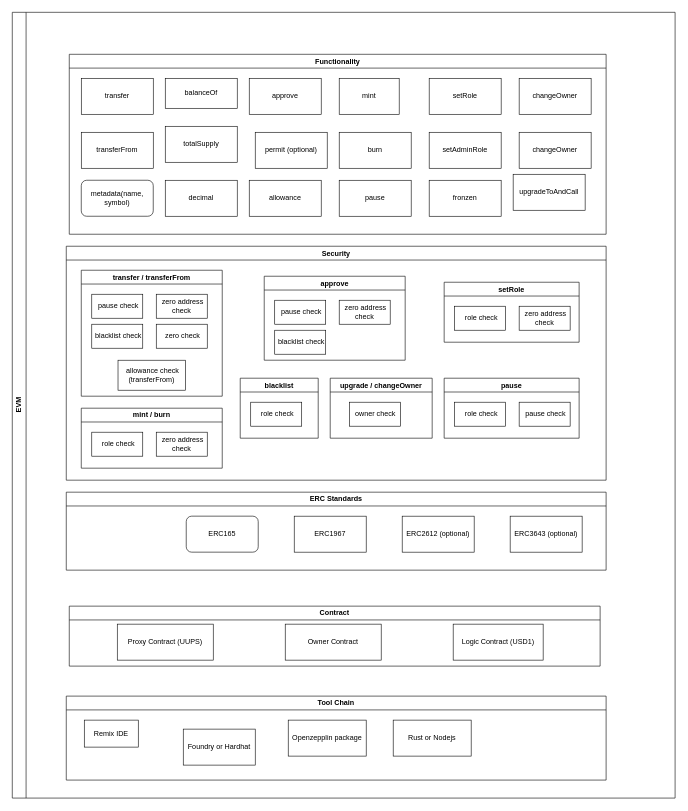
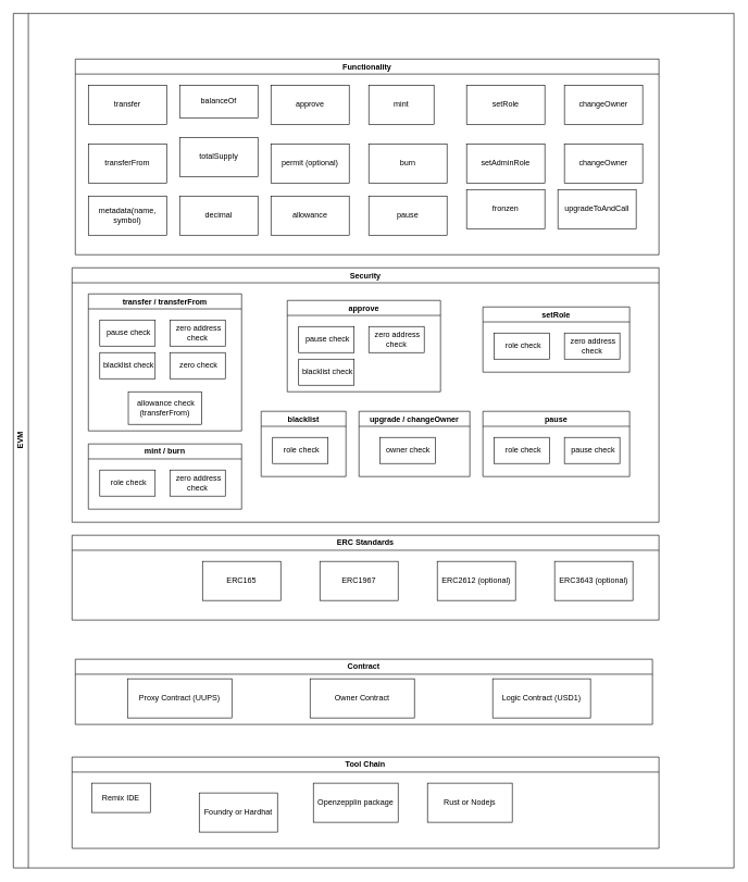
  <mxCell id="0" />
  <mxCell id="1" parent="0" />
  <mxCell id="2" value="EVM" style="swimlane;horizontal=0;whiteSpace=wrap;html=1;" parent="1" vertex="1"><mxGeometry x="20" y="20" width="1105" height="1310" as="geometry" /></mxCell>
  <mxCell id="3" value="Functionality" style="swimlane;whiteSpace=wrap;html=1;" parent="2" vertex="1"><mxGeometry x="95" y="70" width="895" height="300" as="geometry" /></mxCell>
  <mxCell id="4" value="transfer" style="rounded=0;whiteSpace=wrap;html=1;" parent="3" vertex="1"><mxGeometry x="20" y="40" width="120" height="60" as="geometry" /></mxCell>
  <mxCell id="5" value="balanceOf" style="rounded=0;whiteSpace=wrap;html=1;" parent="3" vertex="1"><mxGeometry x="160" y="40" width="120" height="50" as="geometry" /></mxCell>
  <mxCell id="6" value="approve" style="rounded=0;whiteSpace=wrap;html=1;" parent="3" vertex="1"><mxGeometry x="300" y="40" width="120" height="60" as="geometry" /></mxCell>
  <mxCell id="7" value="transferFrom" style="rounded=0;whiteSpace=wrap;html=1;" parent="3" vertex="1"><mxGeometry x="20" y="130" width="120" height="60" as="geometry" /></mxCell>
- <mxCell id="8" value="permit (optional)" style="rounded=0;whiteSpace=wrap;html=1;" parent="3" vertex="1"><mxGeometry x="310" y="130" width="120" height="60" as="geometry" /></mxCell>
+ <mxCell id="8" value="permit (optional)" style="rounded=0;whiteSpace=wrap;html=1;" parent="3" vertex="1"><mxGeometry x="300" y="130" width="120" height="60" as="geometry" /></mxCell>
  <mxCell id="9" value="mint" style="rounded=0;whiteSpace=wrap;html=1;" vertex="1" parent="3"><mxGeometry x="450" y="40" width="100" height="60" as="geometry" /></mxCell>
  <mxCell id="10" value="burn" style="rounded=0;whiteSpace=wrap;html=1;" vertex="1" parent="3"><mxGeometry x="450" y="130" width="120" height="60" as="geometry" /></mxCell>
  <mxCell id="11" value="totalSupply" style="rounded=0;whiteSpace=wrap;html=1;" vertex="1" parent="3"><mxGeometry x="160" y="120" width="120" height="60" as="geometry" /></mxCell>
  <mxCell id="12" value="setRole" style="rounded=0;whiteSpace=wrap;html=1;" vertex="1" parent="3"><mxGeometry x="600" y="40" width="120" height="60" as="geometry" /></mxCell>
  <mxCell id="13" value="upgradeToAndCall" style="rounded=0;whiteSpace=wrap;html=1;" vertex="1" parent="3"><mxGeometry x="740" y="200" width="120" height="60" as="geometry" /></mxCell>
  <mxCell id="14" value="changeOwner" style="rounded=0;whiteSpace=wrap;html=1;" vertex="1" parent="3"><mxGeometry x="750" y="40" width="120" height="60" as="geometry" /></mxCell>
  <mxCell id="15" value="allowance" style="rounded=0;whiteSpace=wrap;html=1;" vertex="1" parent="3"><mxGeometry x="300" y="210" width="120" height="60" as="geometry" /></mxCell>
  <mxCell id="16" value="pause" style="rounded=0;whiteSpace=wrap;html=1;" vertex="1" parent="3"><mxGeometry x="450" y="210" width="120" height="60" as="geometry" /></mxCell>
  <mxCell id="17" value="changeOwner" style="rounded=0;whiteSpace=wrap;html=1;" vertex="1" parent="3"><mxGeometry x="750" y="130" width="120" height="60" as="geometry" /></mxCell>
  <mxCell id="18" value="decimal" style="rounded=0;whiteSpace=wrap;html=1;" vertex="1" parent="3"><mxGeometry x="160" y="210" width="120" height="60" as="geometry" /></mxCell>
- <mxCell id="19" value="metadata(name, symbol)" style="whiteSpace=wrap;html=1;rounded=1;" vertex="1" parent="3"><mxGeometry x="20" y="210" width="120" height="60" as="geometry" /></mxCell>
+ <mxCell id="19" value="metadata(name, symbol)" style="rounded=0;whiteSpace=wrap;html=1;" vertex="1" parent="3"><mxGeometry x="20" y="210" width="120" height="60" as="geometry" /></mxCell>
  <mxCell id="20" value="setAdminRole" style="rounded=0;whiteSpace=wrap;html=1;" vertex="1" parent="3"><mxGeometry x="600" y="130" width="120" height="60" as="geometry" /></mxCell>
- <mxCell id="21" value="fronzen" style="rounded=0;whiteSpace=wrap;html=1;" vertex="1" parent="3"><mxGeometry x="600" y="210" width="120" height="60" as="geometry" /></mxCell>
+ <mxCell id="21" value="fronzen" style="rounded=0;whiteSpace=wrap;html=1;" vertex="1" parent="3"><mxGeometry x="600" y="200" width="120" height="60" as="geometry" /></mxCell>
  <mxCell id="22" value="ERC Standards" style="swimlane;whiteSpace=wrap;html=1;" parent="2" vertex="1"><mxGeometry x="90" y="800" width="900" height="130" as="geometry" /></mxCell>
- <mxCell id="23" value="ERC165" style="whiteSpace=wrap;html=1;rounded=1;" parent="22" vertex="1"><mxGeometry x="200" y="40" width="120" height="60" as="geometry" /></mxCell>
+ <mxCell id="23" value="ERC165" style="rounded=0;whiteSpace=wrap;html=1;" parent="22" vertex="1"><mxGeometry x="200" y="40" width="120" height="60" as="geometry" /></mxCell>
  <mxCell id="24" value="ERC1967" style="rounded=0;whiteSpace=wrap;html=1;" parent="22" vertex="1"><mxGeometry x="380" y="40" width="120" height="60" as="geometry" /></mxCell>
  <mxCell id="25" value="ERC3643 (optional)" style="rounded=0;whiteSpace=wrap;html=1;" parent="22" vertex="1"><mxGeometry x="740" y="40" width="120" height="60" as="geometry" /></mxCell>
  <mxCell id="26" value="ERC2612 (optional)" style="rounded=0;whiteSpace=wrap;html=1;" parent="22" vertex="1"><mxGeometry x="560" y="40" width="120" height="60" as="geometry" /></mxCell>
  <mxCell id="27" value="Contract" style="swimlane;whiteSpace=wrap;html=1;" vertex="1" parent="2"><mxGeometry x="95" y="990" width="885" height="100" as="geometry" /></mxCell>
  <mxCell id="28" value="Proxy Contract (UUPS)" style="rounded=0;whiteSpace=wrap;html=1;" vertex="1" parent="27"><mxGeometry x="80" y="30" width="160" height="60" as="geometry" /></mxCell>
  <mxCell id="29" value="Logic Contract (USD1)" style="rounded=0;whiteSpace=wrap;html=1;" vertex="1" parent="27"><mxGeometry x="640" y="30" width="150" height="60" as="geometry" /></mxCell>
  <mxCell id="30" value="Owner Contract" style="rounded=0;whiteSpace=wrap;html=1;" vertex="1" parent="27"><mxGeometry x="360" y="30" width="160" height="60" as="geometry" /></mxCell>
  <mxCell id="31" value="Tool Chain" style="swimlane;whiteSpace=wrap;html=1;" parent="2" vertex="1"><mxGeometry x="90" y="1140" width="900" height="140" as="geometry" /></mxCell>
  <mxCell id="32" value="Remix IDE" style="rounded=0;whiteSpace=wrap;html=1;" parent="31" vertex="1"><mxGeometry x="30" y="40" width="90" height="45" as="geometry" /></mxCell>
  <mxCell id="33" value="Foundry or Hardhat" style="rounded=0;whiteSpace=wrap;html=1;" parent="31" vertex="1"><mxGeometry x="195" y="55" width="120" height="60" as="geometry" /></mxCell>
  <mxCell id="34" value="Openzepplin package" style="rounded=0;whiteSpace=wrap;html=1;" parent="31" vertex="1"><mxGeometry x="370" y="40" width="130" height="60" as="geometry" /></mxCell>
  <mxCell id="35" value="Rust or Nodejs" style="rounded=0;whiteSpace=wrap;html=1;" vertex="1" parent="31"><mxGeometry x="545" y="40" width="130" height="60" as="geometry" /></mxCell>
  <mxCell id="36" value="Security" style="swimlane;whiteSpace=wrap;html=1;" parent="2" vertex="1"><mxGeometry x="90" y="390" width="900" height="390" as="geometry" /></mxCell>
  <mxCell id="37" value="transfer / transferFrom" style="rounded=0;whiteSpace=wrap;html=1;shape=swimlane;fontStyle=1;startSize=23;" vertex="1" parent="36"><mxGeometry x="25" y="40" width="235" height="210" as="geometry" /></mxCell>
  <mxCell id="38" value="&amp;nbsp;pause check" style="rounded=0;whiteSpace=wrap;html=1;" vertex="1" parent="37"><mxGeometry x="17.5" y="40" width="85" height="40" as="geometry" /></mxCell>
  <mxCell id="39" value="&amp;nbsp;zero address check" style="rounded=0;whiteSpace=wrap;html=1;" vertex="1" parent="37"><mxGeometry x="125" y="40" width="85" height="40" as="geometry" /></mxCell>
  <mxCell id="40" value="&amp;nbsp;blacklist check" style="rounded=0;whiteSpace=wrap;html=1;" vertex="1" parent="37"><mxGeometry x="17.5" y="90" width="85" height="40" as="geometry" /></mxCell>
  <mxCell id="41" value="&amp;nbsp;zero check" style="rounded=0;whiteSpace=wrap;html=1;" vertex="1" parent="37"><mxGeometry x="125" y="90" width="85" height="40" as="geometry" /></mxCell>
  <mxCell id="42" value="&amp;nbsp;allowance check (transferFrom)" style="rounded=0;whiteSpace=wrap;html=1;" vertex="1" parent="37"><mxGeometry x="61.25" y="150" width="112.5" height="50" as="geometry" /></mxCell>
  <mxCell id="43" value="approve" style="rounded=0;whiteSpace=wrap;html=1;shape=swimlane;fontStyle=1;startSize=23;" vertex="1" parent="36"><mxGeometry x="330" y="50" width="235" height="140" as="geometry" /></mxCell>
  <mxCell id="44" value="&amp;nbsp;pause check" style="rounded=0;whiteSpace=wrap;html=1;" vertex="1" parent="43"><mxGeometry x="17.5" y="40" width="85" height="40" as="geometry" /></mxCell>
  <mxCell id="45" value="&amp;nbsp;zero address check" style="rounded=0;whiteSpace=wrap;html=1;" vertex="1" parent="43"><mxGeometry x="125" y="40" width="85" height="40" as="geometry" /></mxCell>
  <mxCell id="46" value="&amp;nbsp;blacklist check" style="rounded=0;whiteSpace=wrap;html=1;" vertex="1" parent="43"><mxGeometry x="17.5" y="90" width="85" height="40" as="geometry" /></mxCell>
  <mxCell id="47" value="mint / burn" style="rounded=0;whiteSpace=wrap;html=1;shape=swimlane;fontStyle=1;startSize=23;" vertex="1" parent="36"><mxGeometry x="25" y="270" width="235" height="100" as="geometry" /></mxCell>
  <mxCell id="48" value="&amp;nbsp;role check" style="rounded=0;whiteSpace=wrap;html=1;" vertex="1" parent="47"><mxGeometry x="17.5" y="40" width="85" height="40" as="geometry" /></mxCell>
  <mxCell id="49" value="&amp;nbsp;zero address check" style="rounded=0;whiteSpace=wrap;html=1;" vertex="1" parent="47"><mxGeometry x="125" y="40" width="85" height="40" as="geometry" /></mxCell>
  <mxCell id="50" value="pause" style="rounded=0;whiteSpace=wrap;html=1;shape=swimlane;fontStyle=1;startSize=23;" vertex="1" parent="36"><mxGeometry x="630" y="220" width="225" height="100" as="geometry" /></mxCell>
  <mxCell id="51" value="&amp;nbsp;role check" style="rounded=0;whiteSpace=wrap;html=1;" vertex="1" parent="50"><mxGeometry x="17.5" y="40" width="85" height="40" as="geometry" /></mxCell>
  <mxCell id="52" value="&amp;nbsp;pause check" style="rounded=0;whiteSpace=wrap;html=1;" vertex="1" parent="50"><mxGeometry x="125" y="40" width="85" height="40" as="geometry" /></mxCell>
  <mxCell id="53" value="setRole" style="rounded=0;whiteSpace=wrap;html=1;shape=swimlane;fontStyle=1;startSize=23;" vertex="1" parent="36"><mxGeometry x="630" y="60" width="225" height="100" as="geometry" /></mxCell>
  <mxCell id="54" value="&amp;nbsp;role check" style="rounded=0;whiteSpace=wrap;html=1;" vertex="1" parent="53"><mxGeometry x="17.5" y="40" width="85" height="40" as="geometry" /></mxCell>
  <mxCell id="55" value="&amp;nbsp;zero address check" style="rounded=0;whiteSpace=wrap;html=1;" vertex="1" parent="53"><mxGeometry x="125" y="40" width="85" height="40" as="geometry" /></mxCell>
  <mxCell id="56" value="blacklist" style="rounded=0;whiteSpace=wrap;html=1;shape=swimlane;fontStyle=1;startSize=23;" vertex="1" parent="36"><mxGeometry x="290" y="220" width="130" height="100" as="geometry" /></mxCell>
  <mxCell id="57" value="&amp;nbsp;role check" style="rounded=0;whiteSpace=wrap;html=1;" vertex="1" parent="56"><mxGeometry x="17.5" y="40" width="85" height="40" as="geometry" /></mxCell>
  <mxCell id="58" value="upgrade / changeOwner" style="rounded=0;whiteSpace=wrap;html=1;shape=swimlane;fontStyle=1;startSize=23;" vertex="1" parent="36"><mxGeometry x="440" y="220" width="170" height="100" as="geometry" /></mxCell>
  <mxCell id="59" value="owner check" style="rounded=0;whiteSpace=wrap;html=1;" vertex="1" parent="58"><mxGeometry x="32.5" y="40" width="85" height="40" as="geometry" /></mxCell>
